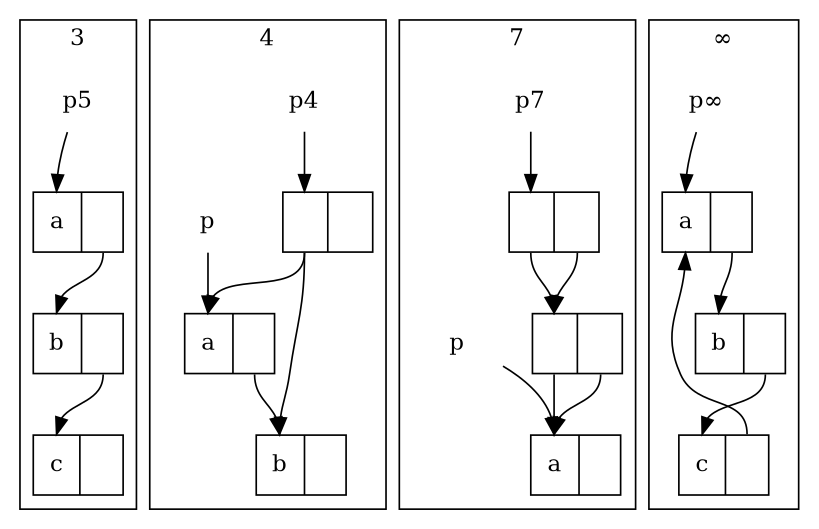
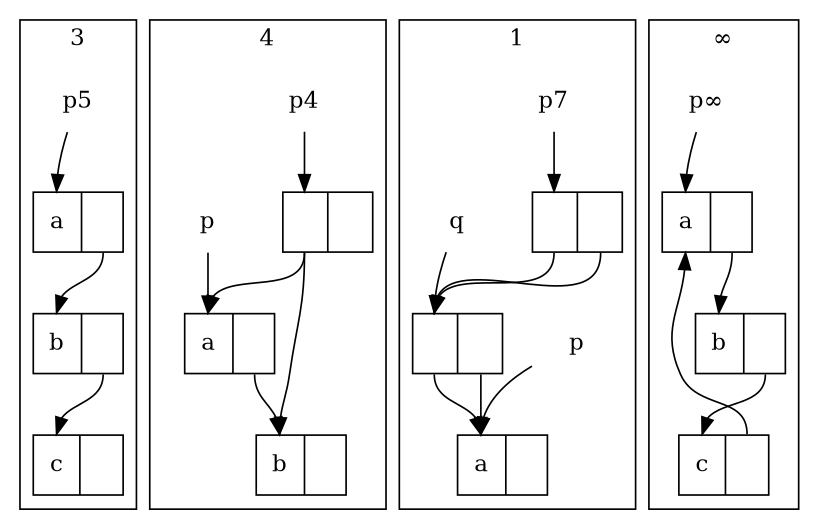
  digraph {
    node [shape=record]
    edge [headport=0 tailport=1]
    n1 [label=p5 shape=plaintext]
    n2 [label="<0>a|<1>"]
    n3 [label="<0>b|<1>"]
    n4 [label="<0>c|<1>"]
    p4 [shape=plaintext]
    n6 [label=p shape=plaintext]
    n7 [label="<0>|<1>"]
    n8 [label="<0>a|<1>"]
    n9 [label="<0>b|<1>"]
    p7 [shape=plaintext]
    n11 [label=p shape=plaintext]
+   n12 [label=q shape=plaintext]
    n13 [label="<0>|<1>"]
    n14 [label="<0>|<1>"]
    n15 [label="<0>a|<1>"]
    n16 [label="p&infin;" shape=plaintext]
    n17 [label="<0>a|<1>"]
    n18 [label="<0>b|<1>"]
    n19 [label="<0>c|<1>"]
    subgraph cluster_1 {
      label=3
      n1
      n2
      n3
      n4
    }
    subgraph cluster_2 {
      label=4
      n7
      n8
      n9
      subgraph sub_3 {
        label=4
        p4
        n6
      }
    }
    subgraph cluster_4 {
-     label=7
+     label=1
      n13
      n14
      n15
      subgraph sub_5 {
        label=7
        p7
        n11
+       n12
      }
    }
    subgraph cluster_6 {
      label="&infin;"
      n16
      n17
      n18
      n19
    }
    n1 -> n2
    n2 -> n3
    n3 -> n4
    p4 -> n7
    n6 -> n8
    n7 -> n8 [tailport=0]
    n7 -> n9 [tailport=0]
    n8 -> n9
    p7 -> n13
    n11 -> n15
+   n12 -> n14
    n13 -> n14 [tailport=0]
    n13 -> n14
    n14 -> n15 [tailport=0]
    n14 -> n15
    n16 -> n17
    n17 -> n18
    n18 -> n19
    n19 -> n17
  }
